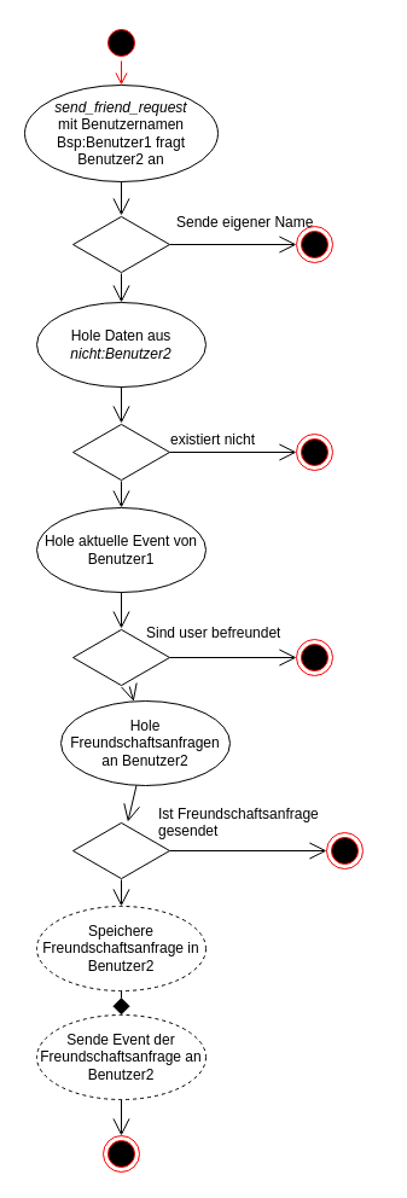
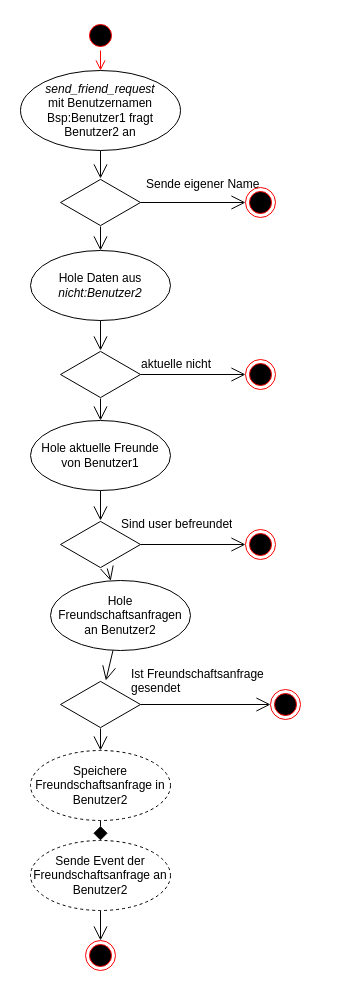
  <mxCell id="0" />
  <mxCell id="1" parent="0" />
  <mxCell id="2" value="" style="ellipse;html=1;shape=startState;fillColor=#000000;strokeColor=#ff0000;" parent="1" vertex="1"><mxGeometry x="85" y="20" width="30" height="30" as="geometry" /></mxCell>
  <mxCell id="3" value="" style="edgeStyle=orthogonalEdgeStyle;html=1;verticalAlign=bottom;endArrow=open;endSize=8;strokeColor=#ff0000;rounded=0;" parent="1" source="14" edge="1"><mxGeometry relative="1" as="geometry"><mxPoint x="100" y="110" as="targetPoint" /></mxGeometry></mxCell>
  <mxCell id="4" value="" style="html=1;whiteSpace=wrap;aspect=fixed;shape=isoRectangle;" parent="1" vertex="1"><mxGeometry x="60" y="178" width="80" height="48" as="geometry" /></mxCell>
  <mxCell id="5" value="" style="endArrow=open;endFill=1;endSize=12;html=1;rounded=0;" parent="1" source="14" target="4" edge="1"><mxGeometry width="160" relative="1" as="geometry"><mxPoint x="15" y="260" as="sourcePoint" /><mxPoint x="175" y="260" as="targetPoint" /></mxGeometry></mxCell>
  <mxCell id="6" value="" style="endArrow=open;endFill=1;endSize=12;html=1;rounded=0;" parent="1" source="4" target="12" edge="1"><mxGeometry width="160" relative="1" as="geometry"><mxPoint x="265" y="340" as="sourcePoint" /><mxPoint x="275" y="232" as="targetPoint" /></mxGeometry></mxCell>
  <mxCell id="7" value="Sende eigener Name" style="text;strokeColor=none;fillColor=none;align=left;verticalAlign=top;spacingLeft=4;spacingRight=4;overflow=hidden;rotatable=0;points=[[0,0.5],[1,0.5]];portConstraint=eastwest;whiteSpace=wrap;html=1;" parent="1" vertex="1"><mxGeometry x="140" y="170" width="160" height="26" as="geometry" /></mxCell>
  <mxCell id="8" value="" style="endArrow=open;endFill=1;endSize=12;html=1;rounded=0;" parent="1" source="4" target="15" edge="1"><mxGeometry width="160" relative="1" as="geometry"><mxPoint x="15" y="260" as="sourcePoint" /><mxPoint x="100" y="260" as="targetPoint" /></mxGeometry></mxCell>
- <mxCell id="9" value="Hole aktuelle Event von Benutzer1" style="ellipse;whiteSpace=wrap;html=1;" parent="1" vertex="1"><mxGeometry x="30" y="420" width="140" height="70" as="geometry" /></mxCell>
+ <mxCell id="9" value="Hole aktuelle Freunde von Benutzer1" style="ellipse;whiteSpace=wrap;html=1;" parent="1" vertex="1"><mxGeometry x="30" y="420" width="140" height="70" as="geometry" /></mxCell>
  <mxCell id="10" value="" style="endArrow=open;endFill=1;endSize=12;html=1;rounded=0;" parent="1" target="16" edge="1"><mxGeometry width="160" relative="1" as="geometry"><mxPoint x="100" y="308" as="sourcePoint" /><mxPoint x="100" y="360" as="targetPoint" /></mxGeometry></mxCell>
  <mxCell id="11" value="" style="endArrow=open;endFill=1;endSize=12;html=1;rounded=0;" parent="1" source="22" target="26" edge="1"><mxGeometry width="160" relative="1" as="geometry"><mxPoint x="100" y="560" as="sourcePoint" /><mxPoint x="100" y="600" as="targetPoint" /></mxGeometry></mxCell>
  <mxCell id="12" value="" style="ellipse;html=1;shape=endState;fillColor=#000000;strokeColor=#ff0000;" parent="1" vertex="1"><mxGeometry x="245" y="187" width="30" height="30" as="geometry" /></mxCell>
  <mxCell id="13" value="" style="edgeStyle=orthogonalEdgeStyle;html=1;verticalAlign=bottom;endArrow=open;endSize=8;strokeColor=#ff0000;rounded=0;" parent="1" source="2" target="14" edge="1"><mxGeometry relative="1" as="geometry"><mxPoint x="100" y="110" as="targetPoint" /><mxPoint x="100" y="50" as="sourcePoint" /></mxGeometry></mxCell>
  <mxCell id="14" value="&lt;i&gt;send_friend_request&lt;/i&gt;&lt;br&gt;mit Benutzernamen&lt;br&gt;Bsp:Benutzer1 fragt Benutzer2 an" style="ellipse;whiteSpace=wrap;html=1;" parent="1" vertex="1"><mxGeometry y="70" width="160" height="80" as="geometry" x="20" /></mxCell>
  <mxCell id="15" value="Hole&lt;i&gt;&amp;nbsp;&lt;/i&gt;Daten aus &lt;i&gt;nicht:Benutzer2&lt;/i&gt;" style="ellipse;whiteSpace=wrap;html=1;" parent="1" vertex="1"><mxGeometry x="30" y="250" width="140" height="70" as="geometry" /></mxCell>
  <mxCell id="16" value="" style="html=1;whiteSpace=wrap;aspect=fixed;shape=isoRectangle;" parent="1" vertex="1"><mxGeometry x="60" y="350" width="80" height="48" as="geometry" /></mxCell>
  <mxCell id="17" value="" style="endArrow=open;endFill=1;endSize=12;html=1;rounded=0;" parent="1" source="16" target="19" edge="1"><mxGeometry width="160" relative="1" as="geometry"><mxPoint x="245" y="350" as="sourcePoint" /><mxPoint x="215" y="370" as="targetPoint" /></mxGeometry></mxCell>
- <mxCell id="18" value="existiert nicht" style="text;strokeColor=none;fillColor=none;align=left;verticalAlign=top;spacingLeft=4;spacingRight=4;overflow=hidden;rotatable=0;points=[[0,0.5],[1,0.5]];portConstraint=eastwest;whiteSpace=wrap;html=1;" parent="1" vertex="1"><mxGeometry x="135" y="350" width="160" height="26" as="geometry" /></mxCell>
+ <mxCell id="18" value="aktuelle nicht" style="text;strokeColor=none;fillColor=none;align=left;verticalAlign=top;spacingLeft=4;spacingRight=4;overflow=hidden;rotatable=0;points=[[0,0.5],[1,0.5]];portConstraint=eastwest;whiteSpace=wrap;html=1;" parent="1" vertex="1"><mxGeometry x="135" y="350" width="160" height="26" as="geometry" /></mxCell>
  <mxCell id="19" value="" style="ellipse;html=1;shape=endState;fillColor=#000000;strokeColor=#ff0000;" parent="1" vertex="1"><mxGeometry x="245" y="359" width="30" height="30" as="geometry" /></mxCell>
  <mxCell id="20" value="" style="endArrow=open;endFill=1;endSize=12;html=1;rounded=0;" parent="1" source="16" target="9" edge="1"><mxGeometry width="160" relative="1" as="geometry"><mxPoint x="110" y="318" as="sourcePoint" /><mxPoint x="110" y="360" as="targetPoint" /></mxGeometry></mxCell>
  <mxCell id="21" value="" style="endArrow=open;endFill=1;endSize=12;html=1;rounded=0;" parent="1" source="9" target="22" edge="1"><mxGeometry width="160" relative="1" as="geometry"><mxPoint x="110" y="408" as="sourcePoint" /><mxPoint x="100" y="520" as="targetPoint" /></mxGeometry></mxCell>
  <mxCell id="22" value="" style="html=1;whiteSpace=wrap;aspect=fixed;shape=isoRectangle;" parent="1" vertex="1"><mxGeometry x="60" y="520" width="80" height="48" as="geometry" /></mxCell>
  <mxCell id="23" value="" style="endArrow=open;endFill=1;endSize=12;html=1;rounded=0;" parent="1" source="22" target="24" edge="1"><mxGeometry width="160" relative="1" as="geometry"><mxPoint x="215" y="560" as="sourcePoint" /><mxPoint x="225" y="550" as="targetPoint" /></mxGeometry></mxCell>
  <mxCell id="24" value="" style="ellipse;html=1;shape=endState;fillColor=#000000;strokeColor=#ff0000;" parent="1" vertex="1"><mxGeometry x="245" y="529" width="30" height="30" as="geometry" /></mxCell>
  <mxCell id="25" value="Sind user befreundet" style="text;strokeColor=none;fillColor=none;align=left;verticalAlign=top;spacingLeft=4;spacingRight=4;overflow=hidden;rotatable=0;points=[[0,0.5],[1,0.5]];portConstraint=eastwest;whiteSpace=wrap;html=1;" parent="1" vertex="1"><mxGeometry x="115" y="510" width="160" height="26" as="geometry" /></mxCell>
  <mxCell id="26" value="Hole Freundschaftsanfragen an Benutzer2" style="ellipse;whiteSpace=wrap;html=1;" parent="1" vertex="1"><mxGeometry x="50" y="580" width="140" height="70" as="geometry" /></mxCell>
  <mxCell id="27" value="" style="html=1;whiteSpace=wrap;aspect=fixed;shape=isoRectangle;" parent="1" vertex="1"><mxGeometry x="60" y="680" width="80" height="48" as="geometry" /></mxCell>
  <mxCell id="28" value="" style="endArrow=open;endFill=1;endSize=12;html=1;rounded=0;" parent="1" source="26" target="27" edge="1"><mxGeometry width="160" relative="1" as="geometry"><mxPoint x="105" y="620" as="sourcePoint" /><mxPoint x="100" y="690" as="targetPoint" /></mxGeometry></mxCell>
  <mxCell id="29" value="" style="endArrow=open;endFill=1;endSize=12;html=1;rounded=0;" parent="1" source="27" target="30" edge="1"><mxGeometry width="160" relative="1" as="geometry"><mxPoint x="150" y="554" as="sourcePoint" /><mxPoint x="265" y="690" as="targetPoint" /></mxGeometry></mxCell>
  <mxCell id="30" value="" style="ellipse;html=1;shape=endState;fillColor=#000000;strokeColor=#ff0000;" parent="1" vertex="1"><mxGeometry x="270" y="689" width="30" height="30" as="geometry" /></mxCell>
  <mxCell id="31" value="Ist Freundschaftsanfrage gesendet" style="text;strokeColor=none;fillColor=none;align=left;verticalAlign=top;spacingLeft=4;spacingRight=4;overflow=hidden;rotatable=0;points=[[0,0.5],[1,0.5]];portConstraint=eastwest;whiteSpace=wrap;html=1;" parent="1" vertex="1"><mxGeometry x="125" y="660" width="190" height="40" as="geometry" /></mxCell>
  <mxCell id="32" value="Speichere Freundschaftsanfrage in Benutzer2" style="ellipse;whiteSpace=wrap;html=1;dashed=1;" parent="1" vertex="1"><mxGeometry x="30" y="750" width="140" height="70" as="geometry" /></mxCell>
  <mxCell id="33" value="" style="endArrow=open;endFill=1;endSize=12;html=1;rounded=0;" parent="1" source="27" target="32" edge="1"><mxGeometry width="160" relative="1" as="geometry"><mxPoint x="110" y="670" as="sourcePoint" /><mxPoint x="110" y="690" as="targetPoint" /></mxGeometry></mxCell>
  <mxCell id="34" value="" style="endArrow=diamond;endFill=1;endSize=12;html=1;rounded=0;" parent="1" source="32" target="35" edge="1"><mxGeometry width="160" relative="1" as="geometry"><mxPoint x="150" y="714" as="sourcePoint" /><mxPoint x="100" y="850" as="targetPoint" /></mxGeometry></mxCell>
  <mxCell id="35" value="Sende Event der Freundschaftsanfrage an Benutzer2" style="ellipse;whiteSpace=wrap;html=1;dashed=1;" parent="1" vertex="1"><mxGeometry x="30" y="840" width="140" height="70" as="geometry" /></mxCell>
  <mxCell id="36" value="" style="ellipse;html=1;shape=endState;fillColor=#000000;strokeColor=#ff0000;" parent="1" vertex="1"><mxGeometry x="85" y="940" width="30" height="30" as="geometry" /></mxCell>
  <mxCell id="37" value="" style="endArrow=open;endFill=1;endSize=12;html=1;rounded=0;" parent="1" source="35" target="36" edge="1"><mxGeometry width="160" relative="1" as="geometry"><mxPoint x="110" y="830" as="sourcePoint" /><mxPoint x="110" y="860" as="targetPoint" /></mxGeometry></mxCell>
